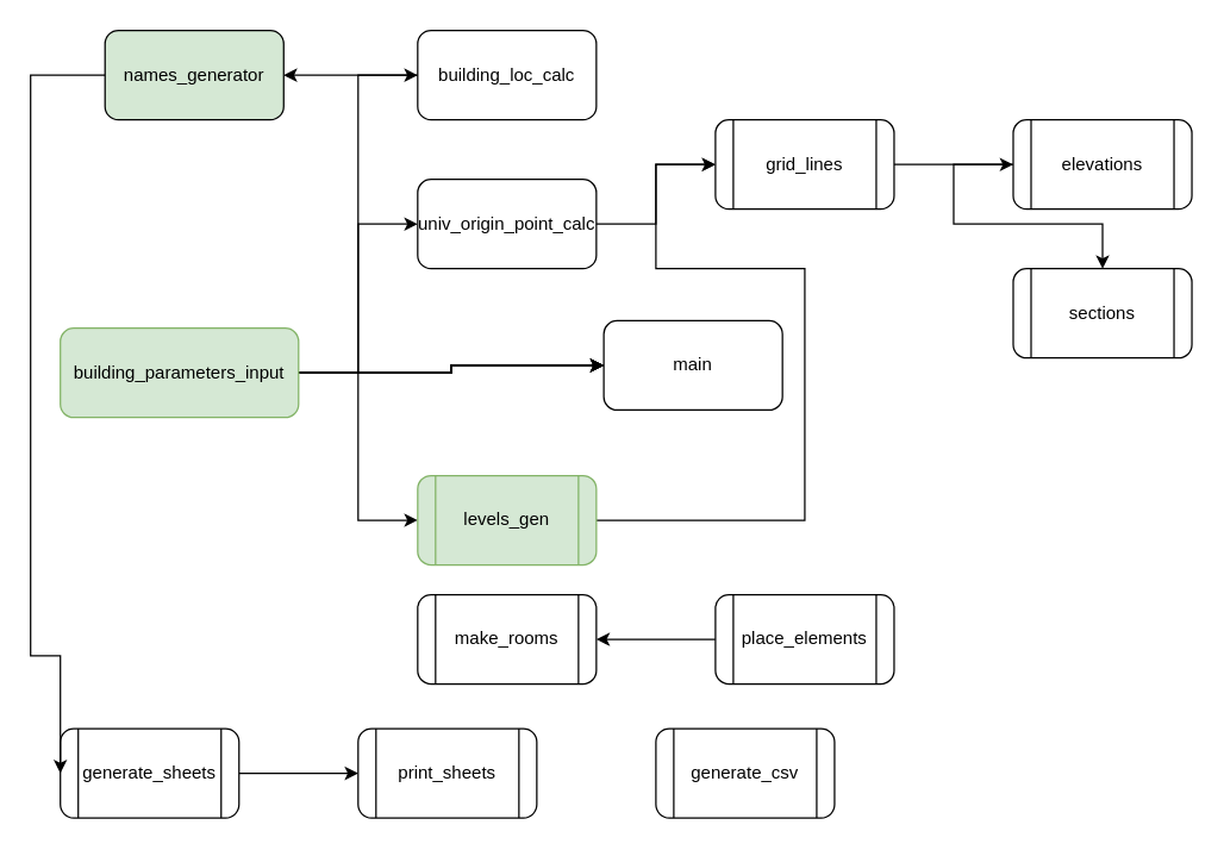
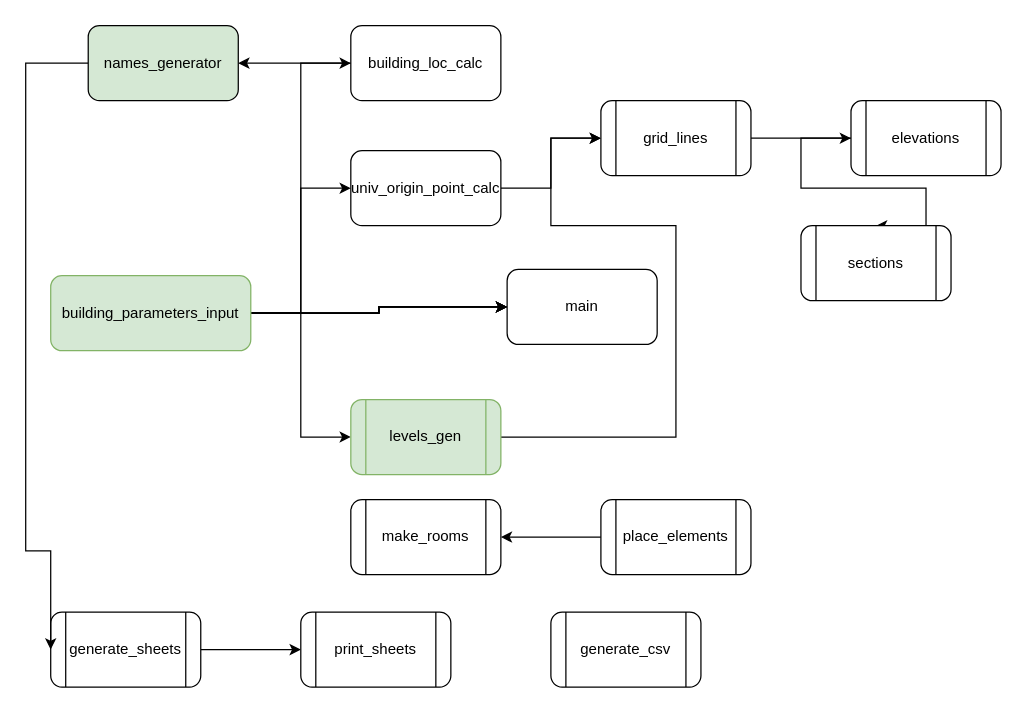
  <mxCell id="0" />
  <mxCell id="1" parent="0" />
  <mxCell id="2" value="" style="edgeStyle=orthogonalEdgeStyle;rounded=0;orthogonalLoop=1;jettySize=auto;html=1;entryX=0;entryY=0.5;entryDx=0;entryDy=0;" edge="1" parent="1" source="10" target="12"><mxGeometry relative="1" as="geometry" /></mxCell>
  <mxCell id="3" value="" style="edgeStyle=orthogonalEdgeStyle;rounded=0;orthogonalLoop=1;jettySize=auto;html=1;" edge="1" parent="1" source="10" target="13"><mxGeometry relative="1" as="geometry" /></mxCell>
  <mxCell id="4" value="" style="edgeStyle=orthogonalEdgeStyle;rounded=0;orthogonalLoop=1;jettySize=auto;html=1;" edge="1" parent="1" source="10" target="13"><mxGeometry relative="1" as="geometry" /></mxCell>
  <mxCell id="5" value="" style="edgeStyle=orthogonalEdgeStyle;rounded=0;orthogonalLoop=1;jettySize=auto;html=1;" edge="1" parent="1" source="10" target="13"><mxGeometry relative="1" as="geometry" /></mxCell>
  <mxCell id="6" value="" style="edgeStyle=orthogonalEdgeStyle;rounded=0;orthogonalLoop=1;jettySize=auto;html=1;" edge="1" parent="1" source="10" target="13"><mxGeometry relative="1" as="geometry" /></mxCell>
  <mxCell id="7" value="" style="edgeStyle=orthogonalEdgeStyle;rounded=0;orthogonalLoop=1;jettySize=auto;html=1;" edge="1" parent="1" source="10" target="13"><mxGeometry relative="1" as="geometry" /></mxCell>
  <mxCell id="8" style="edgeStyle=orthogonalEdgeStyle;rounded=0;orthogonalLoop=1;jettySize=auto;html=1;entryX=0;entryY=0.5;entryDx=0;entryDy=0;" edge="1" parent="1" source="10" target="15"><mxGeometry relative="1" as="geometry" /></mxCell>
  <mxCell id="9" style="edgeStyle=orthogonalEdgeStyle;rounded=0;orthogonalLoop=1;jettySize=auto;html=1;entryX=0;entryY=0.5;entryDx=0;entryDy=0;" edge="1" parent="1" source="10" target="20"><mxGeometry relative="1" as="geometry" /></mxCell>
  <mxCell id="10" value="building_parameters_input" style="rounded=1;whiteSpace=wrap;html=1;fillColor=#d5e8d4;strokeColor=#82b366;" vertex="1" parent="1"><mxGeometry x="40" y="220" width="160" height="60" as="geometry" /></mxCell>
  <mxCell id="11" style="edgeStyle=orthogonalEdgeStyle;rounded=0;orthogonalLoop=1;jettySize=auto;html=1;entryX=0;entryY=0.5;entryDx=0;entryDy=0;" edge="1" parent="1" source="12" target="18"><mxGeometry relative="1" as="geometry" /></mxCell>
  <mxCell id="12" value="univ_origin_point_calc" style="whiteSpace=wrap;html=1;rounded=1;" vertex="1" parent="1"><mxGeometry x="280" y="120" width="120" height="60" as="geometry" /></mxCell>
  <mxCell id="13" value="main" style="whiteSpace=wrap;html=1;rounded=1;" vertex="1" parent="1"><mxGeometry x="405" y="215" width="120" height="60" as="geometry" /></mxCell>
  <mxCell id="14" value="" style="edgeStyle=orthogonalEdgeStyle;rounded=0;orthogonalLoop=1;jettySize=auto;html=1;" edge="1" parent="1" source="15" target="31"><mxGeometry relative="1" as="geometry" /></mxCell>
  <mxCell id="15" value="building_loc_calc" style="whiteSpace=wrap;html=1;rounded=1;" vertex="1" parent="1"><mxGeometry x="280" y="20" width="120" height="60" as="geometry" /></mxCell>
  <mxCell id="16" style="edgeStyle=orthogonalEdgeStyle;rounded=0;orthogonalLoop=1;jettySize=auto;html=1;entryX=0;entryY=0.5;entryDx=0;entryDy=0;" edge="1" parent="1" source="18" target="23"><mxGeometry relative="1" as="geometry" /></mxCell>
  <mxCell id="17" style="edgeStyle=orthogonalEdgeStyle;rounded=0;orthogonalLoop=1;jettySize=auto;html=1;entryX=0.5;entryY=0;entryDx=0;entryDy=0;exitX=0;exitY=0.5;exitDx=0;exitDy=0;" edge="1" parent="1" source="23" target="24"><mxGeometry relative="1" as="geometry"><mxPoint x="790" y="190" as="targetPoint" /><Array as="points"><mxPoint x="640" y="110" /><mxPoint x="640" y="150" /><mxPoint x="740" y="150" /></Array></mxGeometry></mxCell>
  <mxCell id="18" value="grid_lines" style="shape=process;whiteSpace=wrap;html=1;backgroundOutline=1;rounded=1;" vertex="1" parent="1"><mxGeometry x="480" y="80" width="120" height="60" as="geometry" /></mxCell>
  <mxCell id="19" style="edgeStyle=orthogonalEdgeStyle;rounded=0;orthogonalLoop=1;jettySize=auto;html=1;entryX=0;entryY=0.5;entryDx=0;entryDy=0;exitX=1;exitY=0.5;exitDx=0;exitDy=0;" edge="1" parent="1" source="20" target="18"><mxGeometry relative="1" as="geometry"><Array as="points"><mxPoint x="540" y="349" /><mxPoint x="540" y="180" /><mxPoint x="440" y="180" /><mxPoint x="440" y="110" /></Array></mxGeometry></mxCell>
  <mxCell id="20" value="levels_gen" style="shape=process;whiteSpace=wrap;html=1;backgroundOutline=1;rounded=1;fillColor=#d5e8d4;strokeColor=#82b366;" vertex="1" parent="1"><mxGeometry x="280" y="319" width="120" height="60" as="geometry" /></mxCell>
  <mxCell id="21" style="edgeStyle=orthogonalEdgeStyle;rounded=0;orthogonalLoop=1;jettySize=auto;html=1;entryX=1;entryY=0.5;entryDx=0;entryDy=0;" edge="1" parent="1" source="22" target="25"><mxGeometry relative="1" as="geometry" /></mxCell>
  <mxCell id="22" value="place_elements" style="shape=process;whiteSpace=wrap;html=1;backgroundOutline=1;rounded=1;" vertex="1" parent="1"><mxGeometry x="480" y="399" width="120" height="60" as="geometry" /></mxCell>
  <mxCell id="23" value="elevations" style="shape=process;whiteSpace=wrap;html=1;backgroundOutline=1;rounded=1;" vertex="1" parent="1"><mxGeometry x="680" y="80" width="120" height="60" as="geometry" /></mxCell>
- <mxCell id="24" value="sections" style="shape=process;whiteSpace=wrap;html=1;backgroundOutline=1;rounded=1;" vertex="1" parent="1"><mxGeometry x="680" y="180" width="120" height="60" as="geometry" /></mxCell>
+ <mxCell id="24" value="sections" style="shape=process;whiteSpace=wrap;html=1;backgroundOutline=1;rounded=1;" vertex="1" parent="1"><mxGeometry x="640" y="180" width="120" height="60" as="geometry" /></mxCell>
  <mxCell id="25" value="make_rooms" style="shape=process;whiteSpace=wrap;html=1;backgroundOutline=1;rounded=1;" vertex="1" parent="1"><mxGeometry x="280" y="399" width="120" height="60" as="geometry" /></mxCell>
  <mxCell id="26" style="edgeStyle=orthogonalEdgeStyle;rounded=0;orthogonalLoop=1;jettySize=auto;html=1;entryX=0;entryY=0.5;entryDx=0;entryDy=0;" edge="1" parent="1" source="27" target="28"><mxGeometry relative="1" as="geometry" /></mxCell>
  <mxCell id="27" value="generate_sheets" style="shape=process;whiteSpace=wrap;html=1;backgroundOutline=1;rounded=1;" vertex="1" parent="1"><mxGeometry x="40" y="489" width="120" height="60" as="geometry" /></mxCell>
  <mxCell id="28" value="print_sheets" style="shape=process;whiteSpace=wrap;html=1;backgroundOutline=1;rounded=1;" vertex="1" parent="1"><mxGeometry x="240" y="489" width="120" height="60" as="geometry" /></mxCell>
  <mxCell id="29" value="generate_csv" style="shape=process;whiteSpace=wrap;html=1;backgroundOutline=1;rounded=1;" vertex="1" parent="1"><mxGeometry x="440" y="489" width="120" height="60" as="geometry" /></mxCell>
  <mxCell id="30" style="edgeStyle=orthogonalEdgeStyle;rounded=0;orthogonalLoop=1;jettySize=auto;html=1;entryX=0;entryY=0.5;entryDx=0;entryDy=0;exitX=0;exitY=0.5;exitDx=0;exitDy=0;" edge="1" parent="1" source="31" target="27"><mxGeometry relative="1" as="geometry"><Array as="points"><mxPoint x="20" y="50" /><mxPoint x="20" y="440" /></Array></mxGeometry></mxCell>
  <mxCell id="31" value="names_generator" style="whiteSpace=wrap;html=1;rounded=1;fillColor=#d5e8d4;" vertex="1" parent="1"><mxGeometry x="70" y="20" width="120" height="60" as="geometry" /></mxCell>
